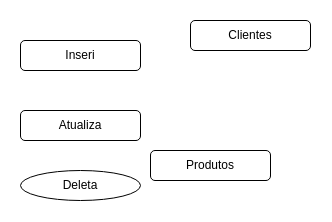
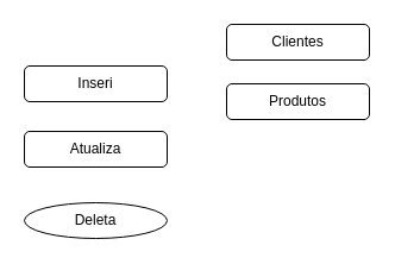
  <mxCell id="0" />
  <mxCell id="1" parent="0" />
- <mxCell id="2" value="Inseri" style="rounded=1;whiteSpace=wrap;html=1;" vertex="1" parent="1"><mxGeometry x="20" y="40" width="120" height="30" as="geometry" /></mxCell>
+ <mxCell id="2" value="Inseri" style="rounded=1;whiteSpace=wrap;html=1;" vertex="1" parent="1"><mxGeometry x="20" y="55" width="120" height="30" as="geometry" /></mxCell>
  <mxCell id="3" value="Atualiza" style="rounded=1;whiteSpace=wrap;html=1;" vertex="1" parent="1"><mxGeometry x="20" y="110" width="120" height="30" as="geometry" /></mxCell>
  <mxCell id="4" value="Deleta" style="ellipse;whiteSpace=wrap;html=1;" vertex="1" parent="1"><mxGeometry x="20" y="170" width="120" height="30" as="geometry" /></mxCell>
  <mxCell id="5" value="Clientes" style="rounded=1;whiteSpace=wrap;html=1;" vertex="1" parent="1"><mxGeometry x="190" y="20" width="120" height="30" as="geometry" /></mxCell>
- <mxCell id="6" value="Produtos" style="rounded=1;whiteSpace=wrap;html=1;" vertex="1" parent="1"><mxGeometry x="150" y="150" width="120" height="30" as="geometry" /></mxCell>
+ <mxCell id="6" value="Produtos" style="rounded=1;whiteSpace=wrap;html=1;" vertex="1" parent="1"><mxGeometry x="190" y="70" width="120" height="30" as="geometry" /></mxCell>
